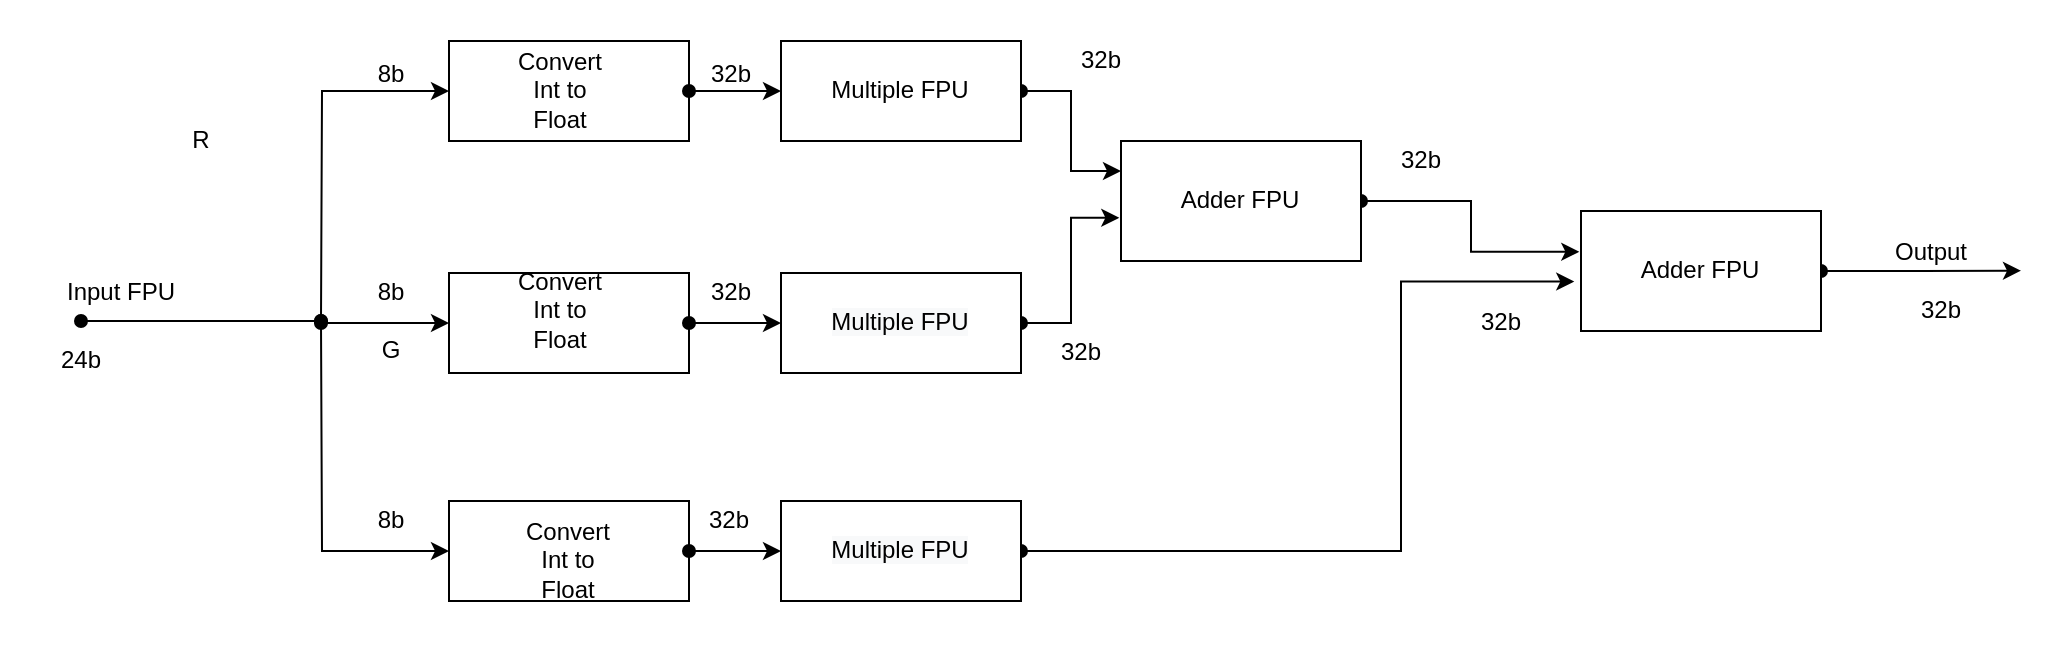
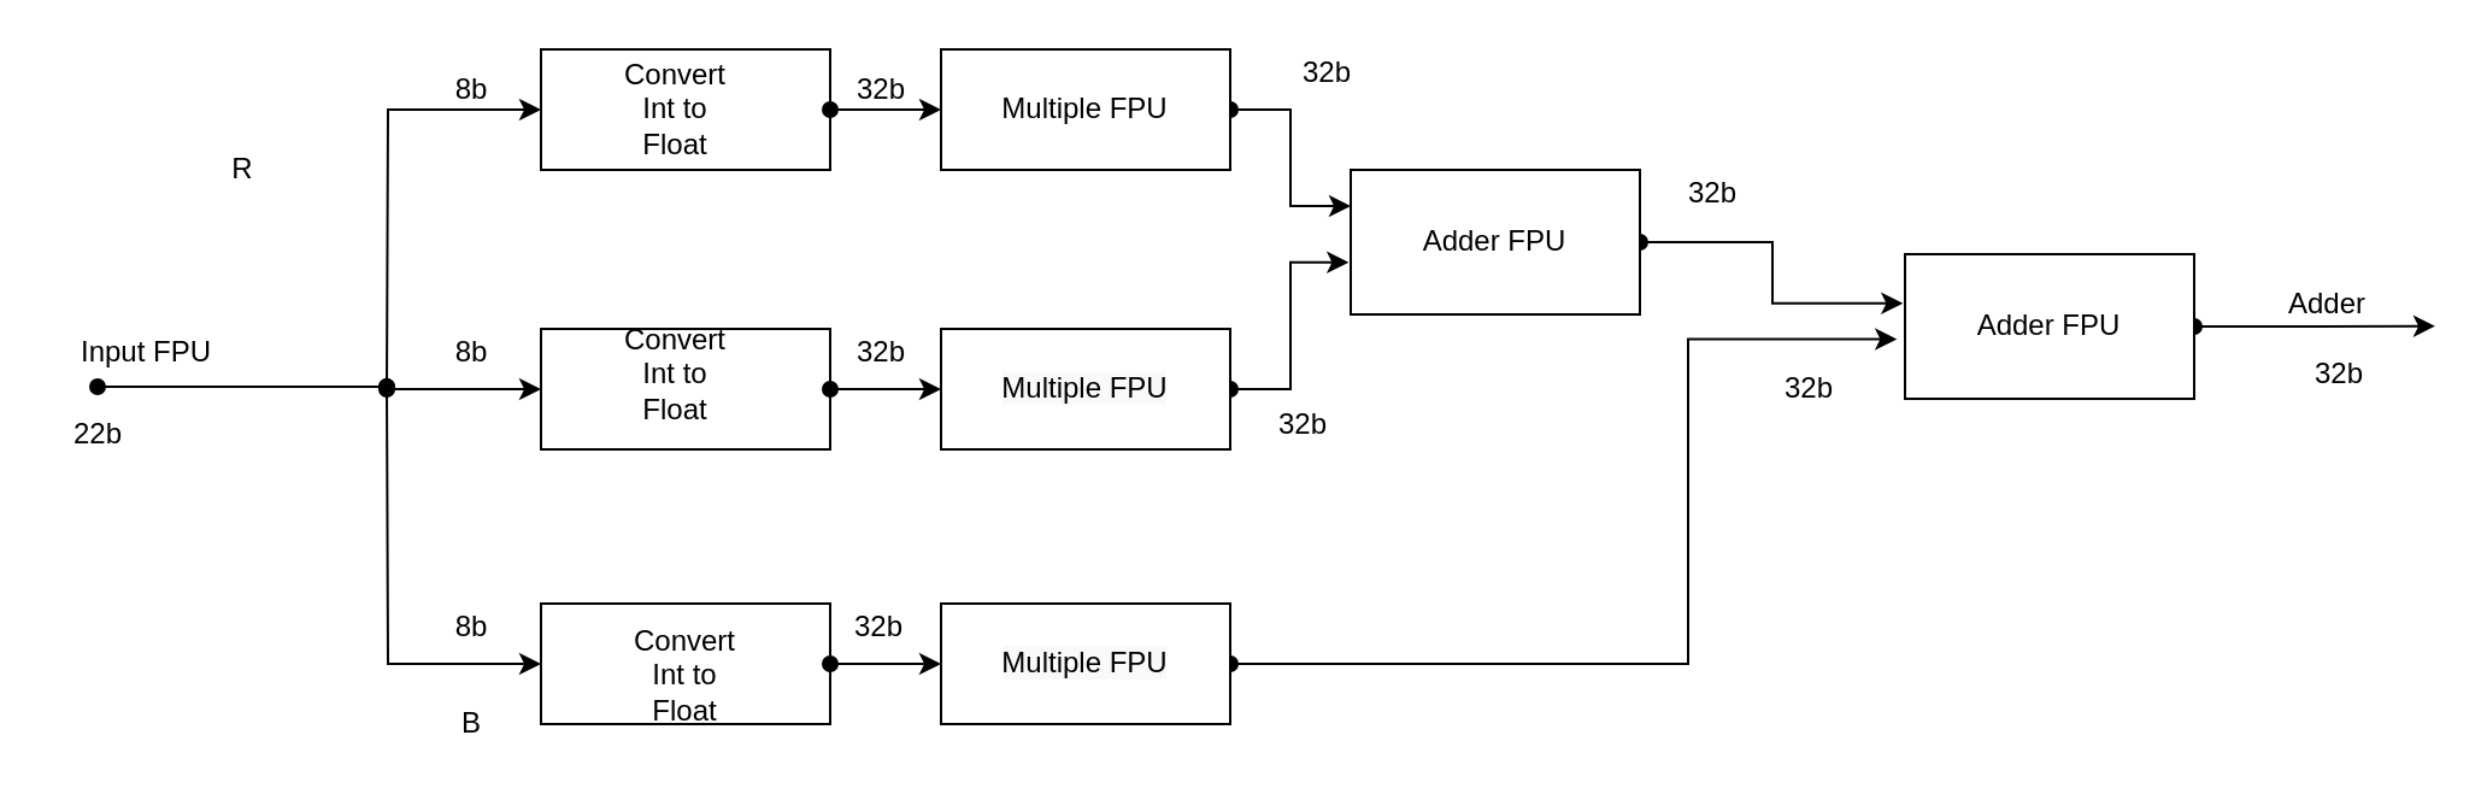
  <mxCell id="0" />
  <mxCell id="1" parent="0" />
  <mxCell id="2" value="" style="endArrow=none;html=1;endFill=0;startArrow=oval;startFill=1;" edge="1" parent="1"><mxGeometry width="50" height="50" relative="1" as="geometry"><mxPoint x="40" y="160" as="sourcePoint" /><mxPoint x="160" y="160" as="targetPoint" /></mxGeometry></mxCell>
  <mxCell id="3" value="Input FPU" style="text;html=1;align=center;verticalAlign=middle;resizable=0;points=[];autosize=1;" vertex="1" parent="1"><mxGeometry x="25" y="136" width="70" height="20" as="geometry" /></mxCell>
- <mxCell id="4" value="24b" style="text;html=1;align=center;verticalAlign=middle;resizable=0;points=[];autosize=1;" vertex="1" parent="1"><mxGeometry x="20" y="170" width="40" height="20" as="geometry" /></mxCell>
+ <mxCell id="4" value="22b" style="text;html=1;align=center;verticalAlign=middle;resizable=0;points=[];autosize=1;" vertex="1" parent="1"><mxGeometry x="20" y="170" width="40" height="20" as="geometry" /></mxCell>
  <mxCell id="5" style="edgeStyle=orthogonalEdgeStyle;rounded=0;orthogonalLoop=1;jettySize=auto;html=1;endArrow=oval;endFill=1;startArrow=classic;startFill=1;" edge="1" parent="1" source="6"><mxGeometry relative="1" as="geometry"><mxPoint x="160" y="160" as="targetPoint" /></mxGeometry></mxCell>
  <mxCell id="6" value="" style="rounded=0;whiteSpace=wrap;html=1;" vertex="1" parent="1"><mxGeometry x="224" y="20" width="120" height="50" as="geometry" /></mxCell>
  <mxCell id="7" style="edgeStyle=orthogonalEdgeStyle;rounded=0;orthogonalLoop=1;jettySize=auto;html=1;exitX=0;exitY=0.5;exitDx=0;exitDy=0;startArrow=classic;startFill=1;endArrow=oval;endFill=1;" edge="1" parent="1" source="8"><mxGeometry relative="1" as="geometry"><mxPoint x="160" y="161.034" as="targetPoint" /></mxGeometry></mxCell>
  <mxCell id="8" value="" style="rounded=0;whiteSpace=wrap;html=1;" vertex="1" parent="1"><mxGeometry x="224" y="136" width="120" height="50" as="geometry" /></mxCell>
  <mxCell id="9" style="edgeStyle=orthogonalEdgeStyle;rounded=0;orthogonalLoop=1;jettySize=auto;html=1;startArrow=classic;startFill=1;endArrow=oval;endFill=1;" edge="1" parent="1" source="10"><mxGeometry relative="1" as="geometry"><mxPoint x="160" y="160" as="targetPoint" /></mxGeometry></mxCell>
  <mxCell id="10" value="" style="rounded=0;whiteSpace=wrap;html=1;" vertex="1" parent="1"><mxGeometry x="224" y="250" width="120" height="50" as="geometry" /></mxCell>
  <mxCell id="11" value="Convert Int to Float" style="text;html=1;strokeColor=none;fillColor=none;align=center;verticalAlign=middle;whiteSpace=wrap;rounded=0;" vertex="1" parent="1"><mxGeometry x="260" y="35" width="40" height="20" as="geometry" /></mxCell>
  <mxCell id="12" value="Convert Int to Float" style="text;html=1;strokeColor=none;fillColor=none;align=center;verticalAlign=middle;whiteSpace=wrap;rounded=0;" vertex="1" parent="1"><mxGeometry x="260" y="145" width="40" height="20" as="geometry" /></mxCell>
  <mxCell id="13" value="Convert Int to Float" style="text;html=1;strokeColor=none;fillColor=none;align=center;verticalAlign=middle;whiteSpace=wrap;rounded=0;" vertex="1" parent="1"><mxGeometry x="264" y="270" width="40" height="20" as="geometry" /></mxCell>
  <mxCell id="14" style="edgeStyle=orthogonalEdgeStyle;rounded=0;orthogonalLoop=1;jettySize=auto;html=1;entryX=1;entryY=0.5;entryDx=0;entryDy=0;startArrow=classic;startFill=1;endArrow=oval;endFill=1;" edge="1" parent="1" source="16" target="6"><mxGeometry relative="1" as="geometry" /></mxCell>
  <mxCell id="15" style="edgeStyle=orthogonalEdgeStyle;rounded=0;orthogonalLoop=1;jettySize=auto;html=1;entryX=0;entryY=0.25;entryDx=0;entryDy=0;startArrow=oval;startFill=1;endArrow=classic;endFill=1;" edge="1" parent="1" source="16" target="30"><mxGeometry relative="1" as="geometry" /></mxCell>
  <mxCell id="16" value="Multiple FPU" style="rounded=0;whiteSpace=wrap;html=1;" vertex="1" parent="1"><mxGeometry x="390" y="20" width="120" height="50" as="geometry" /></mxCell>
  <mxCell id="17" style="edgeStyle=orthogonalEdgeStyle;rounded=0;orthogonalLoop=1;jettySize=auto;html=1;exitX=0;exitY=0.5;exitDx=0;exitDy=0;entryX=1;entryY=0.5;entryDx=0;entryDy=0;startArrow=classic;startFill=1;endArrow=oval;endFill=1;" edge="1" parent="1" source="19" target="8"><mxGeometry relative="1" as="geometry" /></mxCell>
  <mxCell id="18" style="edgeStyle=orthogonalEdgeStyle;rounded=0;orthogonalLoop=1;jettySize=auto;html=1;exitX=1;exitY=0.5;exitDx=0;exitDy=0;entryX=-0.007;entryY=0.64;entryDx=0;entryDy=0;startArrow=oval;startFill=1;endArrow=classic;endFill=1;entryPerimeter=0;" edge="1" parent="1" source="19" target="30"><mxGeometry relative="1" as="geometry" /></mxCell>
  <mxCell id="19" value="&#10;&#10;&lt;!--StartFragment--&gt;&lt;span style=&quot;color: rgb(0, 0, 0); font-family: Helvetica; font-size: 12px; font-style: normal; font-variant-ligatures: normal; font-variant-caps: normal; font-weight: 400; letter-spacing: normal; orphans: 2; text-align: center; text-indent: 0px; text-transform: none; widows: 2; word-spacing: 0px; -webkit-text-stroke-width: 0px; background-color: rgb(248, 249, 250); text-decoration-thickness: initial; text-decoration-style: initial; text-decoration-color: initial; float: none; display: inline !important;&quot;&gt;Multiple FPU&lt;/span&gt;&lt;!--EndFragment--&gt;&#10;&#10;" style="rounded=0;whiteSpace=wrap;html=1;" vertex="1" parent="1"><mxGeometry x="390" y="136" width="120" height="50" as="geometry" /></mxCell>
  <mxCell id="20" style="edgeStyle=orthogonalEdgeStyle;rounded=0;orthogonalLoop=1;jettySize=auto;html=1;entryX=1;entryY=0.5;entryDx=0;entryDy=0;startArrow=classic;startFill=1;endArrow=oval;endFill=1;" edge="1" parent="1" source="22" target="10"><mxGeometry relative="1" as="geometry" /></mxCell>
  <mxCell id="21" style="edgeStyle=orthogonalEdgeStyle;rounded=0;orthogonalLoop=1;jettySize=auto;html=1;exitX=1;exitY=0.5;exitDx=0;exitDy=0;entryX=-0.028;entryY=0.588;entryDx=0;entryDy=0;entryPerimeter=0;startArrow=oval;startFill=1;endArrow=classic;endFill=1;" edge="1" parent="1" source="22" target="32"><mxGeometry relative="1" as="geometry"><Array as="points"><mxPoint x="700" y="275" /><mxPoint x="700" y="140" /></Array></mxGeometry></mxCell>
  <mxCell id="22" value="&#10;&#10;&lt;!--StartFragment--&gt;&lt;span style=&quot;color: rgb(0, 0, 0); font-family: Helvetica; font-size: 12px; font-style: normal; font-variant-ligatures: normal; font-variant-caps: normal; font-weight: 400; letter-spacing: normal; orphans: 2; text-align: center; text-indent: 0px; text-transform: none; widows: 2; word-spacing: 0px; -webkit-text-stroke-width: 0px; background-color: rgb(248, 249, 250); text-decoration-thickness: initial; text-decoration-style: initial; text-decoration-color: initial; float: none; display: inline !important;&quot;&gt;Multiple FPU&lt;/span&gt;&lt;!--EndFragment--&gt;&#10;&#10;" style="rounded=0;whiteSpace=wrap;html=1;" vertex="1" parent="1"><mxGeometry x="390" y="250" width="120" height="50" as="geometry" /></mxCell>
  <mxCell id="23" value="32b" style="text;html=1;align=center;verticalAlign=middle;resizable=0;points=[];autosize=1;" vertex="1" parent="1"><mxGeometry x="345" y="27" width="40" height="20" as="geometry" /></mxCell>
  <mxCell id="24" value="32b" style="text;html=1;align=center;verticalAlign=middle;resizable=0;points=[];autosize=1;" vertex="1" parent="1"><mxGeometry x="345" y="136" width="40" height="20" as="geometry" /></mxCell>
  <mxCell id="25" value="32b" style="text;html=1;align=center;verticalAlign=middle;resizable=0;points=[];autosize=1;" vertex="1" parent="1"><mxGeometry x="344" y="250" width="40" height="20" as="geometry" /></mxCell>
  <mxCell id="26" value="8b" style="text;html=1;align=center;verticalAlign=middle;resizable=0;points=[];autosize=1;" vertex="1" parent="1"><mxGeometry x="180" y="27" width="30" height="20" as="geometry" /></mxCell>
  <mxCell id="27" value="8b" style="text;html=1;align=center;verticalAlign=middle;resizable=0;points=[];autosize=1;" vertex="1" parent="1"><mxGeometry x="180" y="136" width="30" height="20" as="geometry" /></mxCell>
  <mxCell id="28" value="8b" style="text;html=1;align=center;verticalAlign=middle;resizable=0;points=[];autosize=1;" vertex="1" parent="1"><mxGeometry x="180" y="250" width="30" height="20" as="geometry" /></mxCell>
  <mxCell id="29" style="edgeStyle=orthogonalEdgeStyle;rounded=0;orthogonalLoop=1;jettySize=auto;html=1;exitX=1;exitY=0.5;exitDx=0;exitDy=0;startArrow=oval;startFill=1;endArrow=classic;endFill=1;entryX=-0.007;entryY=0.34;entryDx=0;entryDy=0;entryPerimeter=0;" edge="1" parent="1" source="30" target="32"><mxGeometry relative="1" as="geometry"><mxPoint x="780" y="130" as="targetPoint" /></mxGeometry></mxCell>
  <mxCell id="30" value="Adder FPU" style="rounded=0;whiteSpace=wrap;html=1;" vertex="1" parent="1"><mxGeometry x="560" y="70" width="120" height="60" as="geometry" /></mxCell>
  <mxCell id="31" style="edgeStyle=orthogonalEdgeStyle;rounded=0;orthogonalLoop=1;jettySize=auto;html=1;exitX=1;exitY=0.5;exitDx=0;exitDy=0;startArrow=oval;startFill=1;endArrow=classic;endFill=1;" edge="1" parent="1" source="32"><mxGeometry relative="1" as="geometry"><mxPoint x="1010" y="134.828" as="targetPoint" /></mxGeometry></mxCell>
  <mxCell id="32" value="Adder FPU" style="rounded=0;whiteSpace=wrap;html=1;" vertex="1" parent="1"><mxGeometry x="790" y="105" width="120" height="60" as="geometry" /></mxCell>
  <mxCell id="33" value="R" style="text;html=1;align=center;verticalAlign=middle;resizable=0;points=[];autosize=1;" vertex="1" parent="1"><mxGeometry x="90" y="60" width="20" height="20" as="geometry" /></mxCell>
- <mxCell id="34" value="G" style="text;html=1;align=center;verticalAlign=middle;resizable=0;points=[];autosize=1;" vertex="1" parent="1"><mxGeometry x="185" y="165" width="20" height="20" as="geometry" /></mxCell>
- <mxCell id="36" value="Output" style="text;html=1;align=center;verticalAlign=middle;resizable=0;points=[];autosize=1;" vertex="1" parent="1"><mxGeometry x="940" y="116" width="50" height="20" as="geometry" /></mxCell>
+ <mxCell id="35" value="B" style="text;html=1;align=center;verticalAlign=middle;resizable=0;points=[];autosize=1;" vertex="1" parent="1"><mxGeometry x="185" y="290" width="20" height="20" as="geometry" /></mxCell>
+ <mxCell id="36" value="Adder" style="text;html=1;align=center;verticalAlign=middle;resizable=0;points=[];autosize=1;" vertex="1" parent="1"><mxGeometry x="940" y="116" width="50" height="20" as="geometry" /></mxCell>
  <mxCell id="37" value="32b" style="text;html=1;align=center;verticalAlign=middle;resizable=0;points=[];autosize=1;" vertex="1" parent="1"><mxGeometry x="950" y="145" width="40" height="20" as="geometry" /></mxCell>
  <mxCell id="38" value="32b" style="text;html=1;align=center;verticalAlign=middle;resizable=0;points=[];autosize=1;" vertex="1" parent="1"><mxGeometry x="730" y="151" width="40" height="20" as="geometry" /></mxCell>
  <mxCell id="39" value="32b" style="text;html=1;align=center;verticalAlign=middle;resizable=0;points=[];autosize=1;" vertex="1" parent="1"><mxGeometry x="690" y="70" width="40" height="20" as="geometry" /></mxCell>
  <mxCell id="40" value="32b" style="text;html=1;align=center;verticalAlign=middle;resizable=0;points=[];autosize=1;" vertex="1" parent="1"><mxGeometry x="520" y="166" width="40" height="20" as="geometry" /></mxCell>
  <mxCell id="41" value="32b" style="text;html=1;align=center;verticalAlign=middle;resizable=0;points=[];autosize=1;" vertex="1" parent="1"><mxGeometry x="530" y="20" width="40" height="20" as="geometry" /></mxCell>
